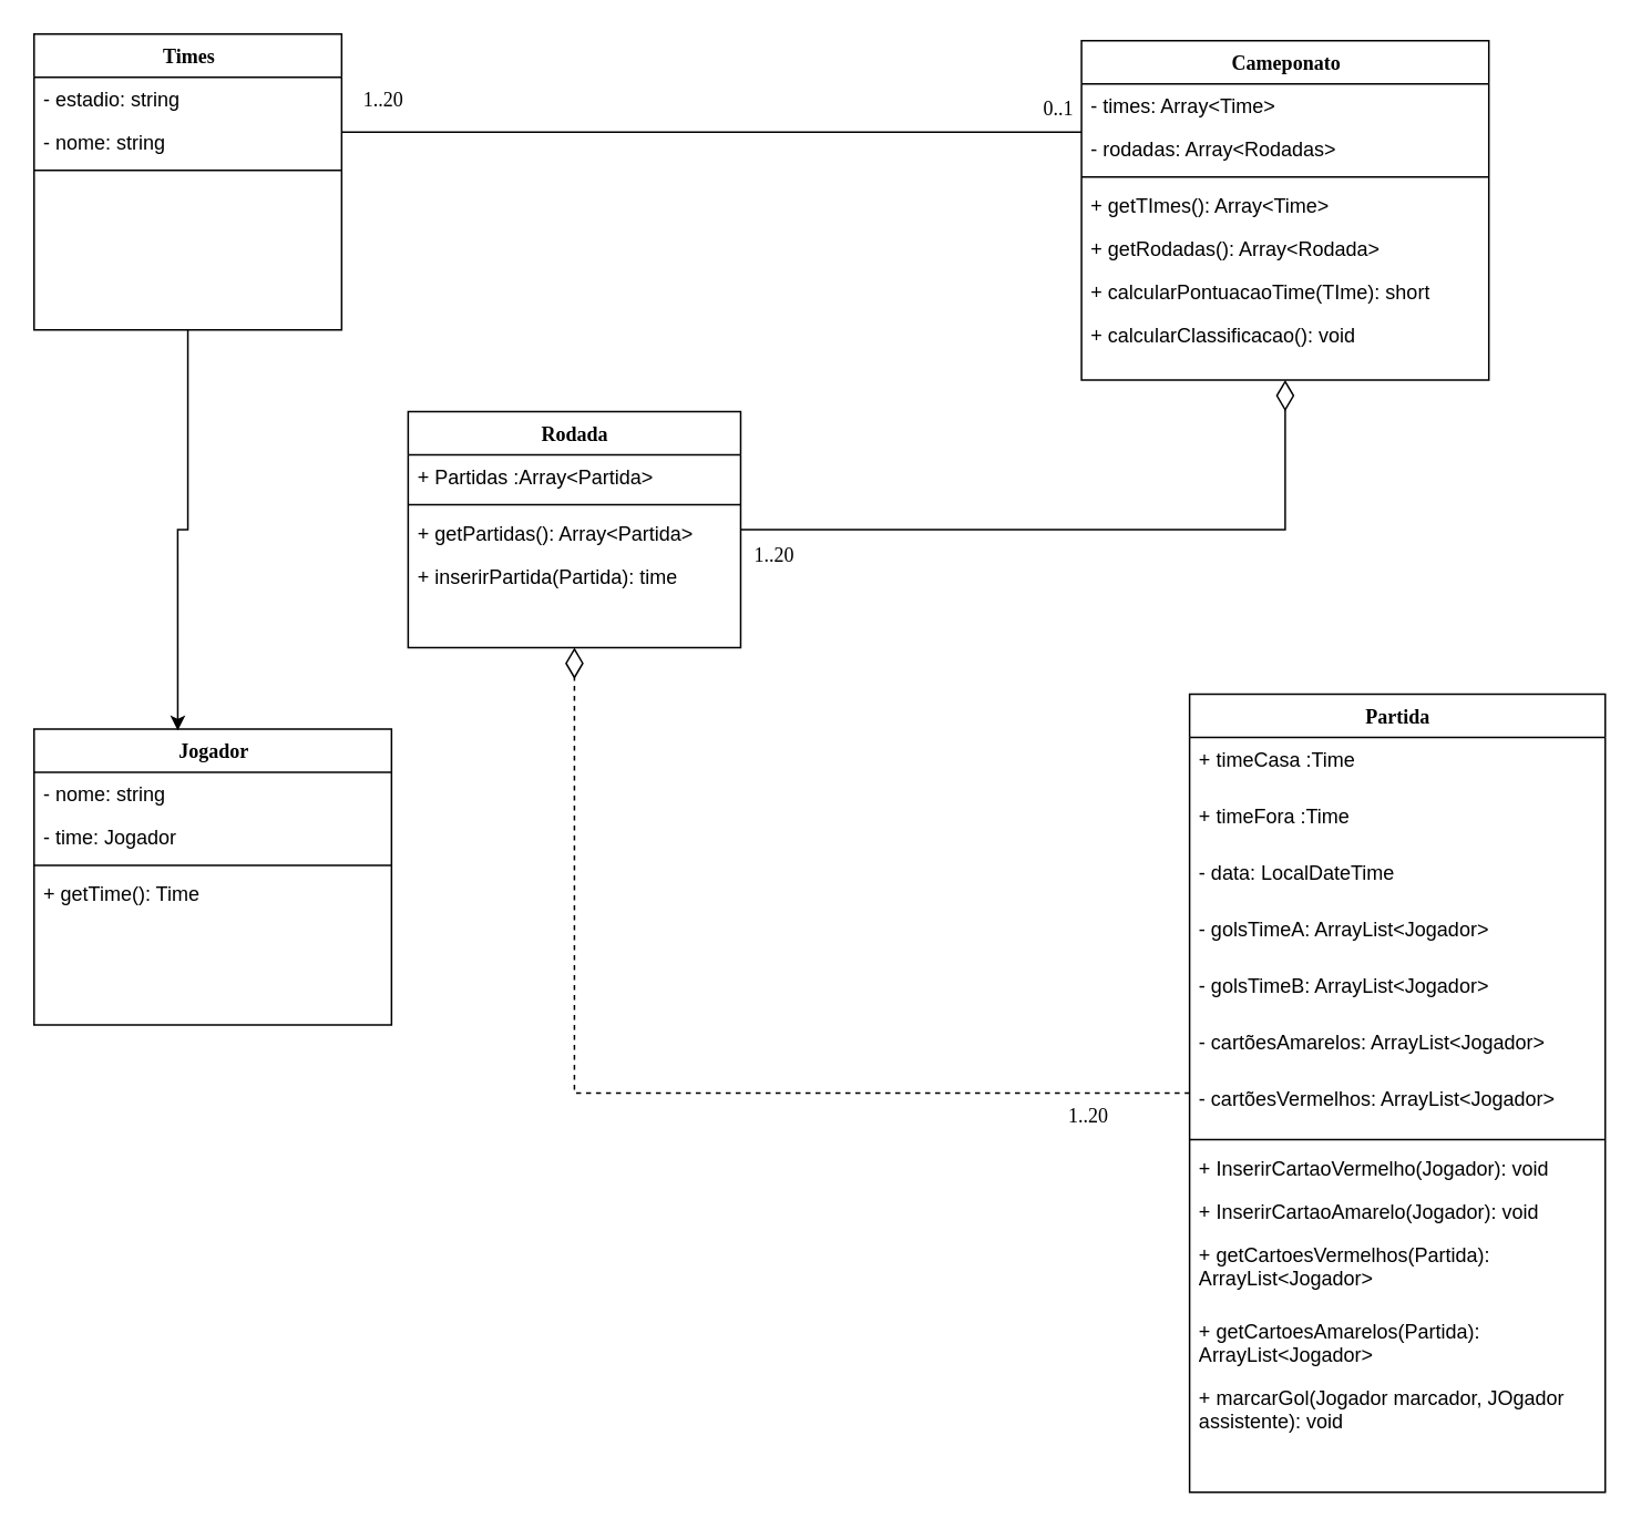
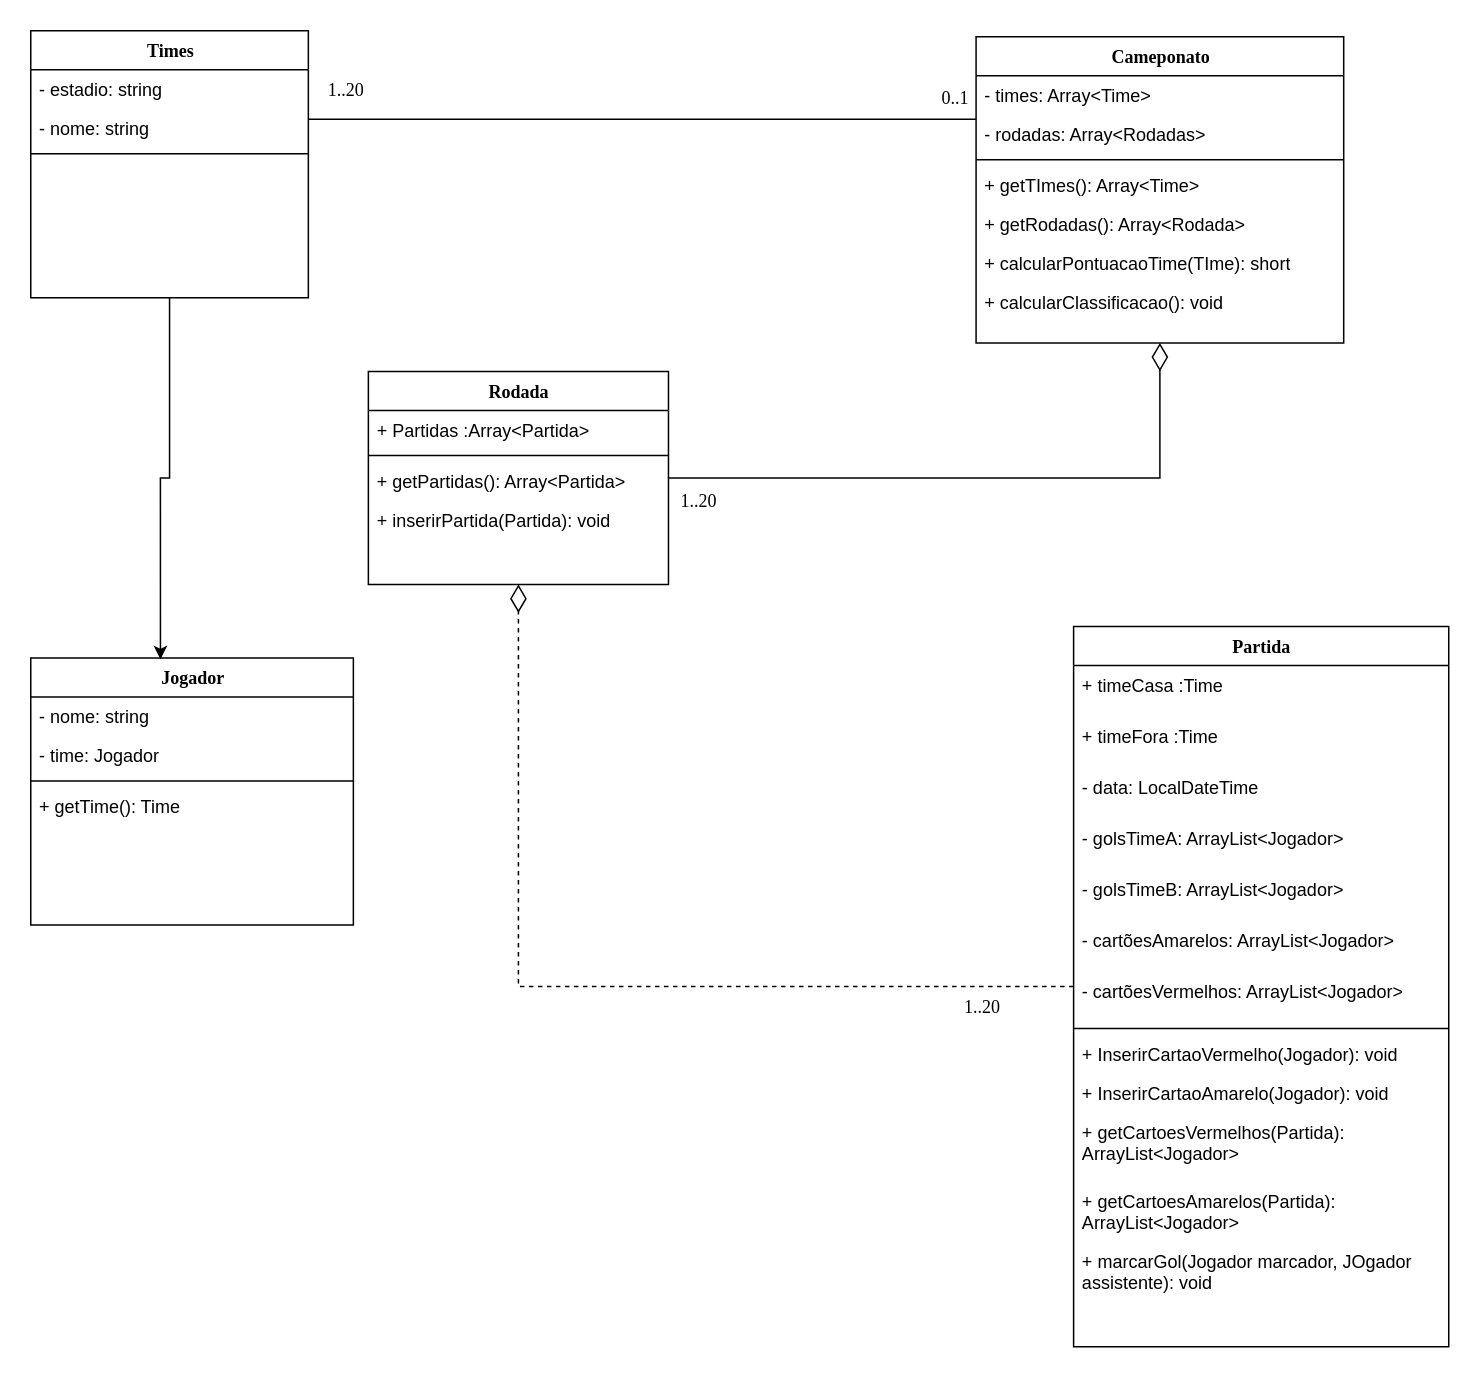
  <mxCell id="0" />
  <mxCell id="1" parent="0" />
  <mxCell id="2" value="Times" style="swimlane;html=1;fontStyle=1;align=center;verticalAlign=top;childLayout=stackLayout;horizontal=1;startSize=26;horizontalStack=0;resizeParent=1;resizeLast=0;collapsible=1;marginBottom=0;swimlaneFillColor=#ffffff;rounded=0;shadow=0;comic=0;labelBackgroundColor=none;strokeWidth=1;fillColor=none;fontFamily=Verdana;fontSize=12" parent="1" vertex="1"><mxGeometry x="20" y="20" width="185" height="178" as="geometry" /></mxCell>
  <mxCell id="3" value="-&amp;nbsp;&lt;span style=&quot;background-color: transparent; color: light-dark(rgb(0, 0, 0), rgb(255, 255, 255));&quot;&gt;estadio: string&lt;/span&gt;" style="text;html=1;strokeColor=none;fillColor=none;align=left;verticalAlign=top;spacingLeft=4;spacingRight=4;whiteSpace=wrap;overflow=hidden;rotatable=0;points=[[0,0.5],[1,0.5]];portConstraint=eastwest;labelBackgroundColor=none;" parent="2" vertex="1"><mxGeometry y="26" width="185" height="26" as="geometry" /></mxCell>
  <mxCell id="4" value="- nome: string" style="text;html=1;strokeColor=none;fillColor=none;align=left;verticalAlign=top;spacingLeft=4;spacingRight=4;whiteSpace=wrap;overflow=hidden;rotatable=0;points=[[0,0.5],[1,0.5]];portConstraint=eastwest;labelBackgroundColor=none;" parent="2" vertex="1"><mxGeometry y="52" width="185" height="26" as="geometry" /></mxCell>
  <mxCell id="5" value="" style="line;html=1;strokeWidth=1;fillColor=none;align=left;verticalAlign=middle;spacingTop=-1;spacingLeft=3;spacingRight=3;rotatable=0;labelPosition=right;points=[];portConstraint=eastwest;labelBackgroundColor=none;" parent="2" vertex="1"><mxGeometry y="78" width="185" height="8" as="geometry" /></mxCell>
  <mxCell id="6" style="edgeStyle=orthogonalEdgeStyle;rounded=0;html=1;labelBackgroundColor=none;startArrow=none;startFill=0;startSize=8;endArrow=none;endFill=0;endSize=16;fontFamily=Verdana;fontSize=12;fontColor=default;" parent="1" source="9" target="2" edge="1"><mxGeometry relative="1" as="geometry"><Array as="points"><mxPoint x="550" y="79" /><mxPoint x="550" y="79" /></Array></mxGeometry></mxCell>
  <mxCell id="7" value="0..1" style="text;html=1;resizable=0;points=[];align=center;verticalAlign=middle;labelBackgroundColor=none;fontSize=12;fontFamily=Verdana" parent="6" vertex="1" connectable="0"><mxGeometry x="-0.575" y="-86" relative="1" as="geometry"><mxPoint x="80" y="71" as="offset" /></mxGeometry></mxCell>
  <mxCell id="8" value="1..20" style="text;html=1;resizable=0;points=[];align=center;verticalAlign=middle;labelBackgroundColor=none;fontSize=12;fontFamily=Verdana" parent="6" vertex="1" connectable="0"><mxGeometry x="0.892" y="-1" relative="1" as="geometry"><mxPoint y="-19" as="offset" /></mxGeometry></mxCell>
  <mxCell id="9" value="Cameponato" style="swimlane;html=1;fontStyle=1;align=center;verticalAlign=top;childLayout=stackLayout;horizontal=1;startSize=26;horizontalStack=0;resizeParent=1;resizeLast=0;collapsible=1;marginBottom=0;swimlaneFillColor=#ffffff;rounded=0;shadow=0;comic=0;labelBackgroundColor=none;strokeWidth=1;fillColor=none;fontFamily=Verdana;fontSize=12" parent="1" vertex="1"><mxGeometry x="650" y="24" width="245" height="204" as="geometry" /></mxCell>
  <mxCell id="10" value="- times: Array&amp;lt;Time&amp;gt;&lt;div&gt;&lt;br&gt;&lt;/div&gt;" style="text;html=1;strokeColor=none;fillColor=none;align=left;verticalAlign=top;spacingLeft=4;spacingRight=4;whiteSpace=wrap;overflow=hidden;rotatable=0;points=[[0,0.5],[1,0.5]];portConstraint=eastwest;labelBackgroundColor=none;" parent="9" vertex="1"><mxGeometry y="26" width="245" height="26" as="geometry" /></mxCell>
  <mxCell id="11" value="- rodadas: Array&amp;lt;Rodadas&amp;gt;" style="text;html=1;strokeColor=none;fillColor=none;align=left;verticalAlign=top;spacingLeft=4;spacingRight=4;whiteSpace=wrap;overflow=hidden;rotatable=0;points=[[0,0.5],[1,0.5]];portConstraint=eastwest;labelBackgroundColor=none;" parent="9" vertex="1"><mxGeometry y="52" width="245" height="26" as="geometry" /></mxCell>
  <mxCell id="12" value="" style="line;html=1;strokeWidth=1;fillColor=none;align=left;verticalAlign=middle;spacingTop=-1;spacingLeft=3;spacingRight=3;rotatable=0;labelPosition=right;points=[];portConstraint=eastwest;labelBackgroundColor=none;" parent="9" vertex="1"><mxGeometry y="78" width="245" height="8" as="geometry" /></mxCell>
  <mxCell id="13" value="+ getTImes(): Array&amp;lt;Time&amp;gt;" style="text;html=1;strokeColor=none;fillColor=none;align=left;verticalAlign=top;spacingLeft=4;spacingRight=4;whiteSpace=wrap;overflow=hidden;rotatable=0;points=[[0,0.5],[1,0.5]];portConstraint=eastwest;labelBackgroundColor=none;" parent="9" vertex="1"><mxGeometry y="86" width="245" height="26" as="geometry" /></mxCell>
  <mxCell id="14" value="+ getRodadas(): Array&amp;lt;Rodada&amp;gt;" style="text;html=1;strokeColor=none;fillColor=none;align=left;verticalAlign=top;spacingLeft=4;spacingRight=4;whiteSpace=wrap;overflow=hidden;rotatable=0;points=[[0,0.5],[1,0.5]];portConstraint=eastwest;labelBackgroundColor=none;" parent="9" vertex="1"><mxGeometry y="112" width="245" height="26" as="geometry" /></mxCell>
  <mxCell id="15" value="+ calcularPontuacaoTime(TIme): short" style="text;html=1;strokeColor=none;fillColor=none;align=left;verticalAlign=top;spacingLeft=4;spacingRight=4;whiteSpace=wrap;overflow=hidden;rotatable=0;points=[[0,0.5],[1,0.5]];portConstraint=eastwest;labelBackgroundColor=none;" parent="9" vertex="1"><mxGeometry y="138" width="245" height="26" as="geometry" /></mxCell>
  <mxCell id="16" value="+ calcularClassificacao(): void" style="text;html=1;strokeColor=none;fillColor=none;align=left;verticalAlign=top;spacingLeft=4;spacingRight=4;whiteSpace=wrap;overflow=hidden;rotatable=0;points=[[0,0.5],[1,0.5]];portConstraint=eastwest;labelBackgroundColor=none;" parent="9" vertex="1"><mxGeometry y="164" width="245" height="26" as="geometry" /></mxCell>
  <mxCell id="17" style="edgeStyle=orthogonalEdgeStyle;rounded=0;html=1;labelBackgroundColor=none;startArrow=none;startFill=0;startSize=8;endArrow=diamondThin;endFill=0;endSize=16;fontFamily=Verdana;fontSize=12;fontColor=default;" parent="1" source="19" target="9" edge="1"><mxGeometry relative="1" as="geometry" /></mxCell>
  <mxCell id="18" value="1..20" style="text;html=1;resizable=0;points=[];align=center;verticalAlign=middle;labelBackgroundColor=none;fontSize=12;fontFamily=Verdana" parent="17" vertex="1" connectable="0"><mxGeometry x="-0.847" y="-1" relative="1" as="geometry"><mxPoint x="-13" y="14" as="offset" /></mxGeometry></mxCell>
  <mxCell id="19" value="Rodada" style="swimlane;html=1;fontStyle=1;align=center;verticalAlign=top;childLayout=stackLayout;horizontal=1;startSize=26;horizontalStack=0;resizeParent=1;resizeLast=0;collapsible=1;marginBottom=0;swimlaneFillColor=#ffffff;rounded=0;shadow=0;comic=0;labelBackgroundColor=none;strokeWidth=1;fillColor=none;fontFamily=Verdana;fontSize=12" parent="1" vertex="1"><mxGeometry x="245" y="247" width="200" height="142" as="geometry" /></mxCell>
  <mxCell id="20" value="+ Partidas :Array&amp;lt;Partida&amp;gt;" style="text;html=1;strokeColor=none;fillColor=none;align=left;verticalAlign=top;spacingLeft=4;spacingRight=4;whiteSpace=wrap;overflow=hidden;rotatable=0;points=[[0,0.5],[1,0.5]];portConstraint=eastwest;labelBackgroundColor=none;" parent="19" vertex="1"><mxGeometry y="26" width="200" height="26" as="geometry" /></mxCell>
  <mxCell id="21" value="" style="line;html=1;strokeWidth=1;fillColor=none;align=left;verticalAlign=middle;spacingTop=-1;spacingLeft=3;spacingRight=3;rotatable=0;labelPosition=right;points=[];portConstraint=eastwest;labelBackgroundColor=none;" parent="19" vertex="1"><mxGeometry y="52" width="200" height="8" as="geometry" /></mxCell>
  <mxCell id="22" value="+ getPartidas(): Array&amp;lt;Partida&amp;gt;" style="text;html=1;strokeColor=none;fillColor=none;align=left;verticalAlign=top;spacingLeft=4;spacingRight=4;whiteSpace=wrap;overflow=hidden;rotatable=0;points=[[0,0.5],[1,0.5]];portConstraint=eastwest;labelBackgroundColor=none;" parent="19" vertex="1"><mxGeometry y="60" width="200" height="26" as="geometry" /></mxCell>
- <mxCell id="23" value="+ inserirPartida(Partida): time" style="text;html=1;strokeColor=none;fillColor=none;align=left;verticalAlign=top;spacingLeft=4;spacingRight=4;whiteSpace=wrap;overflow=hidden;rotatable=0;points=[[0,0.5],[1,0.5]];portConstraint=eastwest;labelBackgroundColor=none;" parent="19" vertex="1"><mxGeometry y="86" width="200" height="26" as="geometry" /></mxCell>
+ <mxCell id="23" value="+ inserirPartida(Partida): void" style="text;html=1;strokeColor=none;fillColor=none;align=left;verticalAlign=top;spacingLeft=4;spacingRight=4;whiteSpace=wrap;overflow=hidden;rotatable=0;points=[[0,0.5],[1,0.5]];portConstraint=eastwest;labelBackgroundColor=none;" parent="19" vertex="1"><mxGeometry y="86" width="200" height="26" as="geometry" /></mxCell>
  <mxCell id="24" style="edgeStyle=orthogonalEdgeStyle;rounded=0;html=1;labelBackgroundColor=none;startArrow=none;startFill=0;startSize=8;endArrow=diamondThin;endFill=0;endSize=16;fontFamily=Verdana;fontSize=12;fontColor=default;entryX=0.5;entryY=1;entryDx=0;entryDy=0;dashed=1;" parent="1" source="26" target="19" edge="1"><mxGeometry relative="1" as="geometry"><mxPoint x="775" y="188" as="targetPoint" /></mxGeometry></mxCell>
  <mxCell id="25" value="1..20" style="text;html=1;resizable=0;points=[];align=center;verticalAlign=middle;labelBackgroundColor=none;fontSize=12;fontFamily=Verdana" parent="24" vertex="1" connectable="0"><mxGeometry x="-0.847" y="-1" relative="1" as="geometry"><mxPoint x="-13" y="14" as="offset" /></mxGeometry></mxCell>
  <mxCell id="26" value="Partida" style="swimlane;html=1;fontStyle=1;align=center;verticalAlign=top;childLayout=stackLayout;horizontal=1;startSize=26;horizontalStack=0;resizeParent=1;resizeLast=0;collapsible=1;marginBottom=0;swimlaneFillColor=#ffffff;rounded=0;shadow=0;comic=0;labelBackgroundColor=none;strokeWidth=1;fillColor=none;fontFamily=Verdana;fontSize=12" parent="1" vertex="1"><mxGeometry x="715" y="417" width="250" height="480" as="geometry"><mxRectangle x="730" y="529" width="70" height="30" as="alternateBounds" /></mxGeometry></mxCell>
  <mxCell id="27" value="+ timeCasa :Time&lt;div&gt;&lt;br&gt;&lt;/div&gt;" style="text;html=1;strokeColor=none;fillColor=none;align=left;verticalAlign=top;spacingLeft=4;spacingRight=4;whiteSpace=wrap;overflow=hidden;rotatable=0;points=[[0,0.5],[1,0.5]];portConstraint=eastwest;labelBackgroundColor=none;" parent="26" vertex="1"><mxGeometry y="26" width="250" height="34" as="geometry" /></mxCell>
  <mxCell id="28" value="+ timeFora :Time&lt;div&gt;&lt;br&gt;&lt;/div&gt;" style="text;html=1;strokeColor=none;fillColor=none;align=left;verticalAlign=top;spacingLeft=4;spacingRight=4;whiteSpace=wrap;overflow=hidden;rotatable=0;points=[[0,0.5],[1,0.5]];portConstraint=eastwest;labelBackgroundColor=none;" parent="26" vertex="1"><mxGeometry y="60" width="250" height="34" as="geometry" /></mxCell>
  <mxCell id="29" value="&lt;div&gt;- data: LocalDateTime&lt;/div&gt;" style="text;html=1;strokeColor=none;fillColor=none;align=left;verticalAlign=top;spacingLeft=4;spacingRight=4;whiteSpace=wrap;overflow=hidden;rotatable=0;points=[[0,0.5],[1,0.5]];portConstraint=eastwest;labelBackgroundColor=none;" parent="26" vertex="1"><mxGeometry y="94" width="250" height="34" as="geometry" /></mxCell>
  <mxCell id="30" value="&lt;div&gt;- golsTimeA: ArrayList&amp;lt;Jogador&amp;gt;&amp;nbsp;&amp;nbsp;&lt;/div&gt;" style="text;html=1;strokeColor=none;fillColor=none;align=left;verticalAlign=top;spacingLeft=4;spacingRight=4;whiteSpace=wrap;overflow=hidden;rotatable=0;points=[[0,0.5],[1,0.5]];portConstraint=eastwest;labelBackgroundColor=none;" parent="26" vertex="1"><mxGeometry y="128" width="250" height="34" as="geometry" /></mxCell>
  <mxCell id="31" value="&lt;div&gt;- golsTimeB: ArrayList&amp;lt;Jogador&amp;gt;&amp;nbsp;&amp;nbsp;&lt;/div&gt;" style="text;html=1;strokeColor=none;fillColor=none;align=left;verticalAlign=top;spacingLeft=4;spacingRight=4;whiteSpace=wrap;overflow=hidden;rotatable=0;points=[[0,0.5],[1,0.5]];portConstraint=eastwest;labelBackgroundColor=none;" parent="26" vertex="1"><mxGeometry y="162" width="250" height="34" as="geometry" /></mxCell>
  <mxCell id="32" value="&lt;div&gt;- cartõesAmarelos: ArrayList&amp;lt;Jogador&amp;gt;&amp;nbsp;&lt;/div&gt;" style="text;html=1;strokeColor=none;fillColor=none;align=left;verticalAlign=top;spacingLeft=4;spacingRight=4;whiteSpace=wrap;overflow=hidden;rotatable=0;points=[[0,0.5],[1,0.5]];portConstraint=eastwest;labelBackgroundColor=none;" parent="26" vertex="1"><mxGeometry y="196" width="250" height="34" as="geometry" /></mxCell>
  <mxCell id="33" value="- cartõesVermelhos: ArrayList&amp;lt;Jogador&amp;gt;" style="text;html=1;strokeColor=none;fillColor=none;align=left;verticalAlign=top;spacingLeft=4;spacingRight=4;whiteSpace=wrap;overflow=hidden;rotatable=0;points=[[0,0.5],[1,0.5]];portConstraint=eastwest;labelBackgroundColor=none;" parent="26" vertex="1"><mxGeometry y="230" width="250" height="34" as="geometry" /></mxCell>
  <mxCell id="34" value="" style="line;html=1;strokeWidth=1;fillColor=none;align=left;verticalAlign=middle;spacingTop=-1;spacingLeft=3;spacingRight=3;rotatable=0;labelPosition=right;points=[];portConstraint=eastwest;labelBackgroundColor=none;" parent="26" vertex="1"><mxGeometry y="264" width="250" height="8" as="geometry" /></mxCell>
  <mxCell id="35" value="+ InserirCartaoVermelho(Jogador): void" style="text;html=1;strokeColor=none;fillColor=none;align=left;verticalAlign=top;spacingLeft=4;spacingRight=4;whiteSpace=wrap;overflow=hidden;rotatable=0;points=[[0,0.5],[1,0.5]];portConstraint=eastwest;labelBackgroundColor=none;" parent="26" vertex="1"><mxGeometry y="272" width="250" height="26" as="geometry" /></mxCell>
  <mxCell id="36" value="+ InserirCartaoAmarelo(Jogador): void" style="text;html=1;strokeColor=none;fillColor=none;align=left;verticalAlign=top;spacingLeft=4;spacingRight=4;whiteSpace=wrap;overflow=hidden;rotatable=0;points=[[0,0.5],[1,0.5]];portConstraint=eastwest;labelBackgroundColor=none;" vertex="1" parent="26"><mxGeometry y="298" width="250" height="26" as="geometry" /></mxCell>
  <mxCell id="37" value="+ getCartoesVermelhos(Partida): ArrayList&amp;lt;Jogador&amp;gt;&lt;div&gt;&lt;br&gt;&lt;/div&gt;" style="text;html=1;strokeColor=none;fillColor=none;align=left;verticalAlign=top;spacingLeft=4;spacingRight=4;whiteSpace=wrap;overflow=hidden;rotatable=0;points=[[0,0.5],[1,0.5]];portConstraint=eastwest;labelBackgroundColor=none;" parent="26" vertex="1"><mxGeometry y="324" width="250" height="46" as="geometry" /></mxCell>
  <mxCell id="38" value="+ getCartoesAmarelos(Partida): ArrayList&amp;lt;Jogador&amp;gt;&lt;div&gt;&lt;br&gt;&lt;/div&gt;" style="text;html=1;strokeColor=none;fillColor=none;align=left;verticalAlign=top;spacingLeft=4;spacingRight=4;whiteSpace=wrap;overflow=hidden;rotatable=0;points=[[0,0.5],[1,0.5]];portConstraint=eastwest;labelBackgroundColor=none;" vertex="1" parent="26"><mxGeometry y="370" width="250" height="40" as="geometry" /></mxCell>
  <mxCell id="39" value="+ marcarGol(Jogador marcador, JOgador assistente): void&lt;div&gt;&lt;br&gt;&lt;/div&gt;" style="text;html=1;strokeColor=none;fillColor=none;align=left;verticalAlign=top;spacingLeft=4;spacingRight=4;whiteSpace=wrap;overflow=hidden;rotatable=0;points=[[0,0.5],[1,0.5]];portConstraint=eastwest;labelBackgroundColor=none;" vertex="1" parent="26"><mxGeometry y="410" width="250" height="70" as="geometry" /></mxCell>
  <mxCell id="40" value="Jogador" style="swimlane;html=1;fontStyle=1;align=center;verticalAlign=top;childLayout=stackLayout;horizontal=1;startSize=26;horizontalStack=0;resizeParent=1;resizeLast=0;collapsible=1;marginBottom=0;swimlaneFillColor=#ffffff;rounded=0;shadow=0;comic=0;labelBackgroundColor=none;strokeWidth=1;fillColor=none;fontFamily=Verdana;fontSize=12" vertex="1" parent="1"><mxGeometry x="20" y="438" width="215" height="178" as="geometry" /></mxCell>
  <mxCell id="41" value="- nome&lt;span style=&quot;background-color: transparent; color: light-dark(rgb(0, 0, 0), rgb(255, 255, 255));&quot;&gt;: string&lt;/span&gt;" style="text;html=1;strokeColor=none;fillColor=none;align=left;verticalAlign=top;spacingLeft=4;spacingRight=4;whiteSpace=wrap;overflow=hidden;rotatable=0;points=[[0,0.5],[1,0.5]];portConstraint=eastwest;labelBackgroundColor=none;" vertex="1" parent="40"><mxGeometry y="26" width="215" height="26" as="geometry" /></mxCell>
  <mxCell id="42" value="- time: Jogador" style="text;html=1;strokeColor=none;fillColor=none;align=left;verticalAlign=top;spacingLeft=4;spacingRight=4;whiteSpace=wrap;overflow=hidden;rotatable=0;points=[[0,0.5],[1,0.5]];portConstraint=eastwest;labelBackgroundColor=none;" vertex="1" parent="40"><mxGeometry y="52" width="215" height="26" as="geometry" /></mxCell>
  <mxCell id="43" value="" style="line;html=1;strokeWidth=1;fillColor=none;align=left;verticalAlign=middle;spacingTop=-1;spacingLeft=3;spacingRight=3;rotatable=0;labelPosition=right;points=[];portConstraint=eastwest;labelBackgroundColor=none;" vertex="1" parent="40"><mxGeometry y="78" width="215" height="8" as="geometry" /></mxCell>
  <mxCell id="44" value="+ getTime(): Time" style="text;html=1;strokeColor=none;fillColor=none;align=left;verticalAlign=top;spacingLeft=4;spacingRight=4;whiteSpace=wrap;overflow=hidden;rotatable=0;points=[[0,0.5],[1,0.5]];portConstraint=eastwest;labelBackgroundColor=none;" vertex="1" parent="40"><mxGeometry y="86" width="215" height="24" as="geometry" /></mxCell>
  <mxCell id="45" style="edgeStyle=orthogonalEdgeStyle;rounded=0;orthogonalLoop=1;jettySize=auto;html=1;entryX=0.402;entryY=0.005;entryDx=0;entryDy=0;entryPerimeter=0;" edge="1" parent="1" source="2" target="40"><mxGeometry relative="1" as="geometry" /></mxCell>
